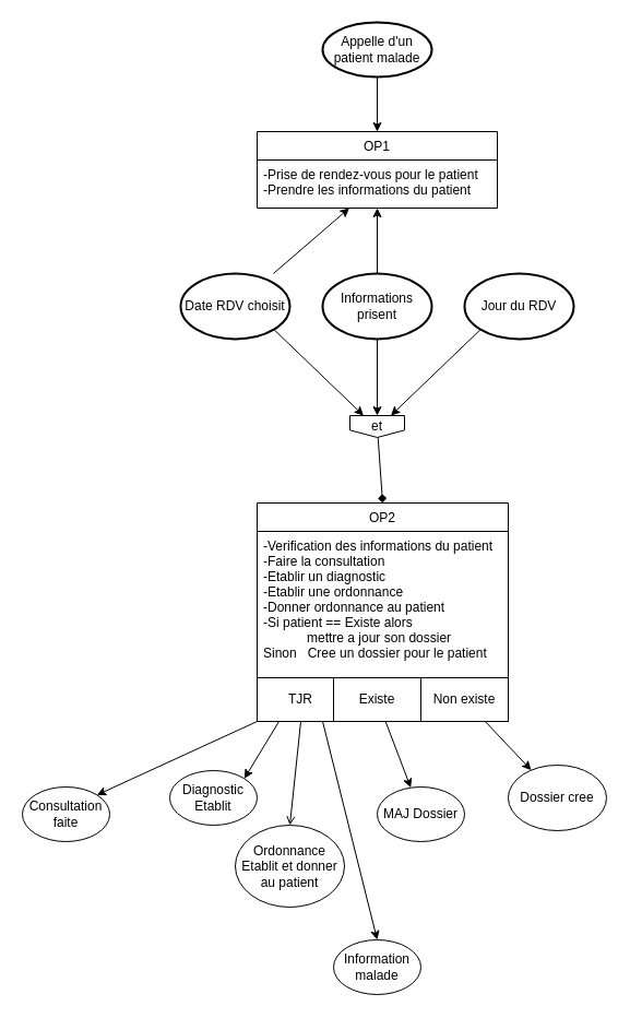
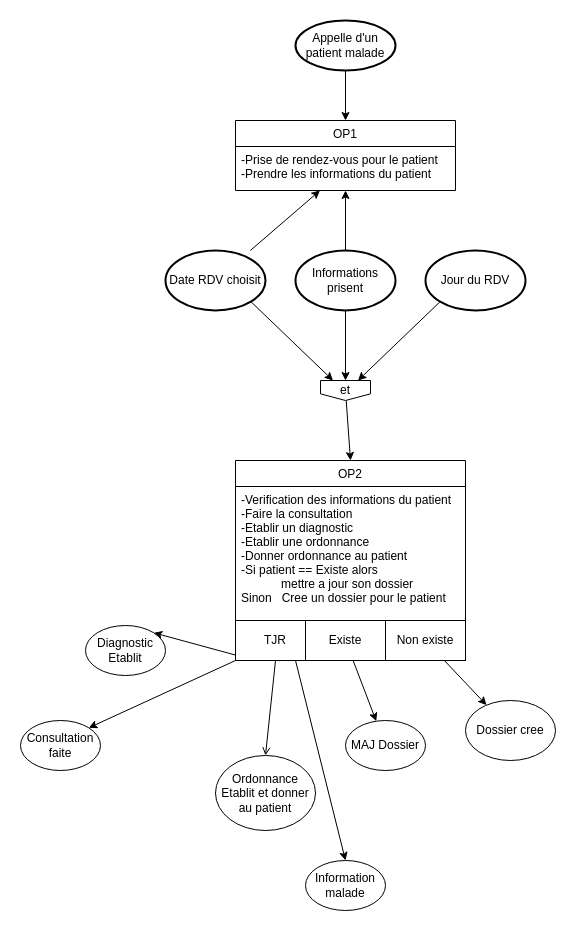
  <mxCell id="0" />
  <mxCell id="1" parent="0" />
  <mxCell id="2" value="OP1" style="swimlane;fontStyle=0;childLayout=stackLayout;horizontal=1;startSize=26;fillColor=none;horizontalStack=0;resizeParent=1;resizeParentMax=0;resizeLast=0;collapsible=1;marginBottom=0;" parent="1" vertex="1"><mxGeometry x="235" y="120" width="220" height="70" as="geometry" /></mxCell>
  <mxCell id="3" value="-Prise de rendez-vous pour le patient&#10;-Prendre les informations du patient" style="text;strokeColor=none;fillColor=none;align=left;verticalAlign=top;spacingLeft=4;spacingRight=4;overflow=hidden;rotatable=0;points=[[0,0.5],[1,0.5]];portConstraint=eastwest;" parent="2" vertex="1"><mxGeometry y="26" width="220" height="44" as="geometry" /></mxCell>
  <mxCell id="4" style="edgeStyle=none;html=1;exitX=0.5;exitY=1;exitDx=0;exitDy=0;exitPerimeter=0;entryX=0.5;entryY=0;entryDx=0;entryDy=0;" parent="1" source="5" target="2" edge="1"><mxGeometry relative="1" as="geometry" /></mxCell>
  <mxCell id="5" value="Appelle d'un patient malade" style="strokeWidth=2;html=1;shape=mxgraph.flowchart.start_1;whiteSpace=wrap;" parent="1" vertex="1"><mxGeometry x="295" y="20" width="100" height="50" as="geometry" /></mxCell>
  <mxCell id="6" value="" style="edgeStyle=none;html=1;" parent="1" source="8" target="3" edge="1"><mxGeometry relative="1" as="geometry" /></mxCell>
  <mxCell id="7" style="edgeStyle=none;html=1;exitX=0.855;exitY=0.855;exitDx=0;exitDy=0;exitPerimeter=0;entryX=0.25;entryY=0;entryDx=0;entryDy=0;" parent="1" source="8" target="15" edge="1"><mxGeometry relative="1" as="geometry" /></mxCell>
  <mxCell id="8" value="Date RDV choisit" style="strokeWidth=2;html=1;shape=mxgraph.flowchart.start_1;whiteSpace=wrap;" parent="1" vertex="1"><mxGeometry x="165" y="250" width="100" height="60" as="geometry" /></mxCell>
  <mxCell id="9" value="" style="edgeStyle=none;html=1;" parent="1" source="11" target="3" edge="1"><mxGeometry relative="1" as="geometry" /></mxCell>
  <mxCell id="10" style="edgeStyle=none;html=1;exitX=0.5;exitY=1;exitDx=0;exitDy=0;exitPerimeter=0;entryX=0.5;entryY=0;entryDx=0;entryDy=0;" parent="1" source="11" target="15" edge="1"><mxGeometry relative="1" as="geometry" /></mxCell>
  <mxCell id="11" value="Informations prisent" style="strokeWidth=2;html=1;shape=mxgraph.flowchart.start_1;whiteSpace=wrap;" parent="1" vertex="1"><mxGeometry x="295" y="250" width="100" height="60" as="geometry" /></mxCell>
  <mxCell id="12" style="edgeStyle=none;html=1;exitX=0.145;exitY=0.855;exitDx=0;exitDy=0;exitPerimeter=0;entryX=0.75;entryY=0;entryDx=0;entryDy=0;" parent="1" source="13" target="15" edge="1"><mxGeometry relative="1" as="geometry" /></mxCell>
  <mxCell id="13" value="Jour du RDV" style="strokeWidth=2;html=1;shape=mxgraph.flowchart.start_1;whiteSpace=wrap;" parent="1" vertex="1"><mxGeometry x="425" y="250" width="100" height="60" as="geometry" /></mxCell>
- <mxCell id="14" value="" style="edgeStyle=none;html=1;entryX=0.5;entryY=0;entryDx=0;entryDy=0;endArrow=diamond;" parent="1" source="15" target="16" edge="1"><mxGeometry relative="1" as="geometry" /></mxCell>
+ <mxCell id="14" value="" style="edgeStyle=none;html=1;entryX=0.5;entryY=0;entryDx=0;entryDy=0;" parent="1" source="15" target="16" edge="1"><mxGeometry relative="1" as="geometry" /></mxCell>
  <mxCell id="15" value="et" style="shape=offPageConnector;whiteSpace=wrap;html=1;size=0.333;" parent="1" vertex="1"><mxGeometry x="320" y="380" width="50" height="20" as="geometry" /></mxCell>
  <mxCell id="16" value="OP2" style="swimlane;fontStyle=0;childLayout=stackLayout;horizontal=1;startSize=26;fillColor=none;horizontalStack=0;resizeParent=1;resizeParentMax=0;resizeLast=0;collapsible=1;marginBottom=0;" parent="1" vertex="1"><mxGeometry x="235" y="460" width="230" height="160" as="geometry" /></mxCell>
  <mxCell id="17" value="-Verification des informations du patient&#10;-Faire la consultation &#10;-Etablir un diagnostic&#10;-Etablir une ordonnance&#10;-Donner ordonnance au patient &#10;-Si patient == Existe alors &#10;            mettre a jour son dossier&#10;Sinon   Cree un dossier pour le patient" style="text;strokeColor=none;fillColor=none;align=left;verticalAlign=top;spacingLeft=4;spacingRight=4;overflow=hidden;rotatable=0;points=[[0,0.5],[1,0.5]];portConstraint=eastwest;" parent="16" vertex="1"><mxGeometry y="26" width="230" height="134" as="geometry" /></mxCell>
  <mxCell id="18" style="edgeStyle=none;html=1;exitX=0.25;exitY=1;exitDx=0;exitDy=0;entryX=1;entryY=0;entryDx=0;entryDy=0;" parent="1" source="22" target="29" edge="1"><mxGeometry relative="1" as="geometry" /></mxCell>
  <mxCell id="19" style="edgeStyle=none;html=1;exitX=0.5;exitY=1;exitDx=0;exitDy=0;entryX=0.5;entryY=0;entryDx=0;entryDy=0;endArrow=open;" parent="1" source="22" target="30" edge="1"><mxGeometry relative="1" as="geometry" /></mxCell>
  <mxCell id="20" style="edgeStyle=none;html=1;exitX=0;exitY=1;exitDx=0;exitDy=0;entryX=1;entryY=0;entryDx=0;entryDy=0;" parent="1" source="22" target="31" edge="1"><mxGeometry relative="1" as="geometry"><mxPoint x="65" y="720" as="targetPoint" /></mxGeometry></mxCell>
  <mxCell id="21" style="edgeStyle=none;html=1;exitX=0.75;exitY=1;exitDx=0;exitDy=0;entryX=0.5;entryY=0;entryDx=0;entryDy=0;" parent="1" source="22" target="32" edge="1"><mxGeometry relative="1" as="geometry"><mxPoint x="345" y="830" as="targetPoint" /></mxGeometry></mxCell>
  <mxCell id="22" value="TJR" style="rounded=0;whiteSpace=wrap;html=1;" parent="1" vertex="1"><mxGeometry x="235" y="620" width="80" height="40" as="geometry" /></mxCell>
  <mxCell id="23" value="" style="edgeStyle=none;html=1;" parent="1" source="24" target="28" edge="1"><mxGeometry relative="1" as="geometry" /></mxCell>
  <mxCell id="24" value="Existe" style="rounded=0;whiteSpace=wrap;html=1;" parent="1" vertex="1"><mxGeometry x="305" y="620" width="80" height="40" as="geometry" /></mxCell>
  <mxCell id="25" value="" style="edgeStyle=none;html=1;" parent="1" source="26" target="27" edge="1"><mxGeometry relative="1" as="geometry" /></mxCell>
  <mxCell id="26" value="Non existe" style="rounded=0;whiteSpace=wrap;html=1;" parent="1" vertex="1"><mxGeometry x="385" y="620" width="80" height="40" as="geometry" /></mxCell>
  <mxCell id="27" value="Dossier cree" style="ellipse;whiteSpace=wrap;html=1;rounded=0;" parent="1" vertex="1"><mxGeometry x="465" y="700" width="90" height="60" as="geometry" /></mxCell>
  <mxCell id="28" value="MAJ Dossier" style="ellipse;whiteSpace=wrap;html=1;rounded=0;" parent="1" vertex="1"><mxGeometry x="345" y="720" width="80" height="50" as="geometry" /></mxCell>
- <mxCell id="29" value="Diagnostic&lt;br&gt;Etablit" style="ellipse;whiteSpace=wrap;html=1;rounded=0;" parent="1" vertex="1"><mxGeometry x="155" y="705" width="80" height="50" as="geometry" /></mxCell>
+ <mxCell id="29" value="Diagnostic&lt;br&gt;Etablit" style="ellipse;whiteSpace=wrap;html=1;rounded=0;" parent="1" vertex="1"><mxGeometry x="85" y="625" width="80" height="50" as="geometry" /></mxCell>
  <mxCell id="30" value="Ordonnance Etablit et donner au patient" style="ellipse;whiteSpace=wrap;html=1;rounded=0;" parent="1" vertex="1"><mxGeometry x="215" y="755" width="100" height="75" as="geometry" /></mxCell>
  <mxCell id="31" value="Consultation faite" style="ellipse;whiteSpace=wrap;html=1;rounded=0;" parent="1" vertex="1"><mxGeometry x="20" y="720" width="80" height="50" as="geometry" /></mxCell>
  <mxCell id="32" value="Information malade" style="ellipse;whiteSpace=wrap;html=1;rounded=0;" parent="1" vertex="1"><mxGeometry x="305" y="860" width="80" height="50" as="geometry" /></mxCell>
